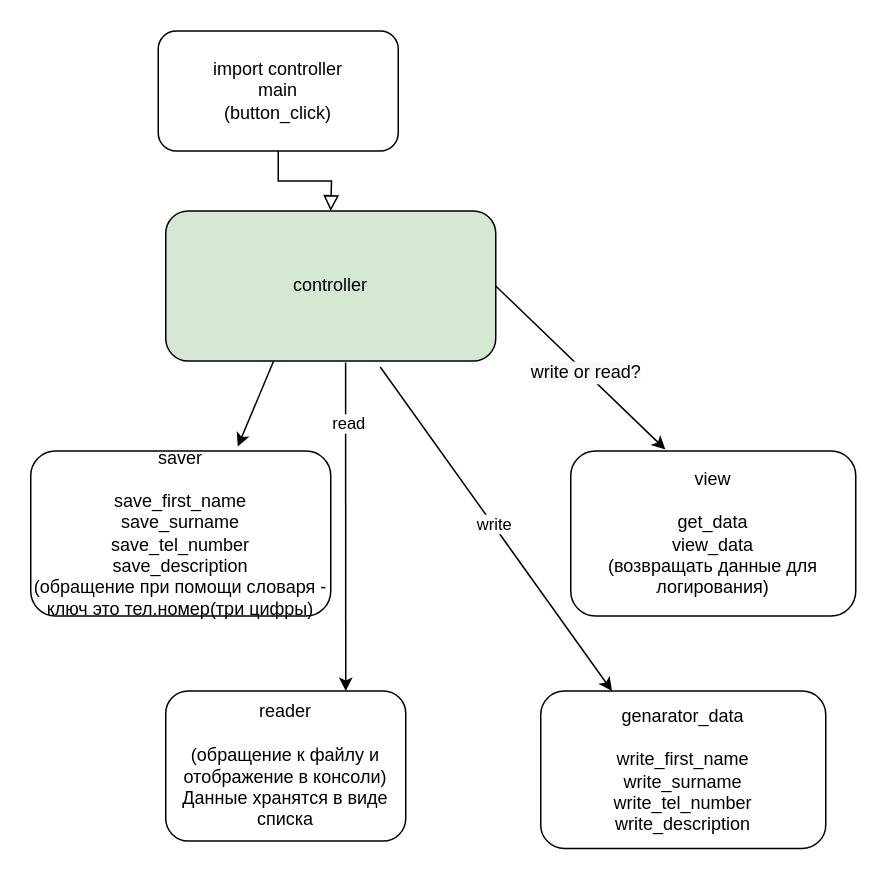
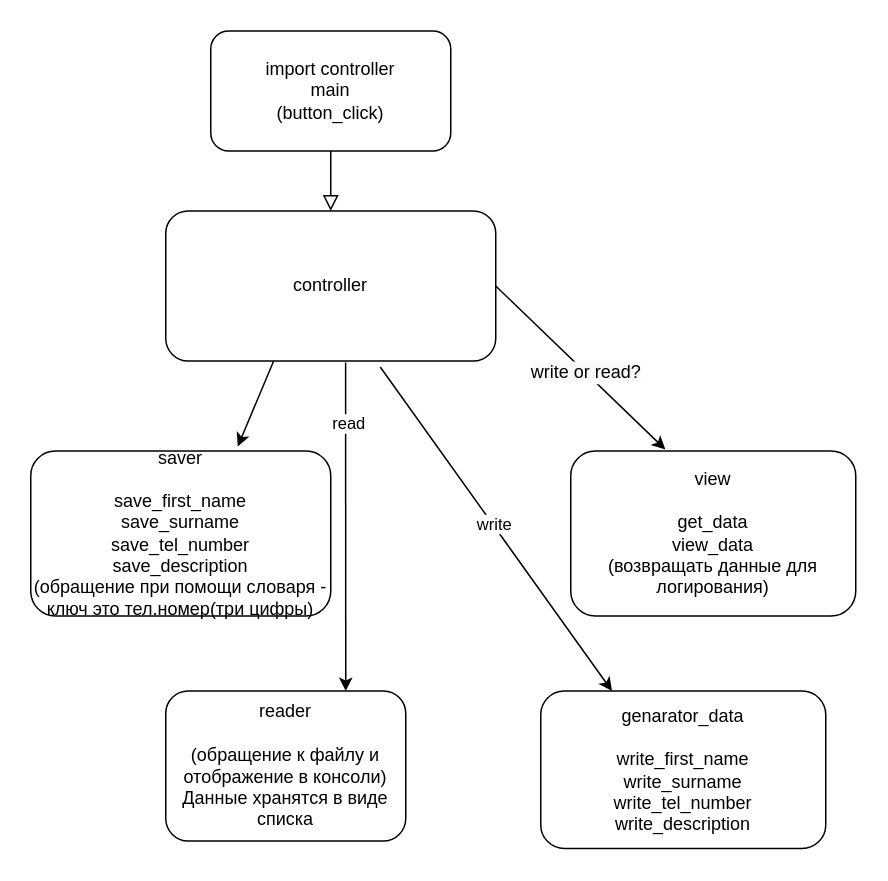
  <mxCell id="0" />
  <mxCell id="1" parent="0" />
  <mxCell id="2" value="" style="rounded=0;html=1;jettySize=auto;orthogonalLoop=1;fontSize=11;endArrow=block;endFill=0;endSize=8;strokeWidth=1;shadow=0;labelBackgroundColor=none;edgeStyle=orthogonalEdgeStyle;" parent="1" source="3" edge="1"><mxGeometry relative="1" as="geometry"><mxPoint x="220" y="140" as="targetPoint" /></mxGeometry></mxCell>
- <mxCell id="3" value="import controller&lt;br&gt;main&lt;br&gt;(button_click)" style="rounded=1;whiteSpace=wrap;html=1;fontSize=12;glass=0;strokeWidth=1;shadow=0;" parent="1" vertex="1"><mxGeometry x="105" y="20" width="160" height="80" as="geometry" /></mxCell>
- <mxCell id="4" value="controller&lt;br&gt;" style="rounded=1;whiteSpace=wrap;html=1;fillColor=#d5e8d4;" vertex="1" parent="1"><mxGeometry x="110" y="140" width="220" height="100" as="geometry" /></mxCell>
+ <mxCell id="3" value="import controller&lt;br&gt;main&lt;br&gt;(button_click)" style="rounded=1;whiteSpace=wrap;html=1;fontSize=12;glass=0;strokeWidth=1;shadow=0;" parent="1" vertex="1"><mxGeometry x="140" y="20" width="160" height="80" as="geometry" /></mxCell>
+ <mxCell id="4" value="controller&lt;br&gt;" style="rounded=1;whiteSpace=wrap;html=1;" vertex="1" parent="1"><mxGeometry x="110" y="140" width="220" height="100" as="geometry" /></mxCell>
  <mxCell id="5" value="view&lt;br&gt;&lt;br&gt;get_data&lt;br&gt;view_data&lt;br&gt;(возвращать данные для логирования)" style="rounded=1;whiteSpace=wrap;html=1;" vertex="1" parent="1"><mxGeometry x="380" y="300" width="190" height="110" as="geometry" /></mxCell>
  <mxCell id="6" value="saver&lt;br&gt;&lt;br&gt;save_first_name&lt;br&gt;save_surname&lt;br&gt;save_tel_number&lt;br&gt;save_description&lt;br&gt;(обращение при помощи словаря - ключ это тел.номер(три цифры)" style="rounded=1;whiteSpace=wrap;html=1;" vertex="1" parent="1"><mxGeometry x="20" y="300" width="200" height="110" as="geometry" /></mxCell>
  <mxCell id="7" value="" style="endArrow=classic;html=1;rounded=0;exitX=0.327;exitY=1;exitDx=0;exitDy=0;exitPerimeter=0;entryX=0.69;entryY=-0.027;entryDx=0;entryDy=0;entryPerimeter=0;" edge="1" parent="1" source="4" target="6"><mxGeometry width="50" height="50" relative="1" as="geometry"><mxPoint x="170" y="300" as="sourcePoint" /><mxPoint x="220" y="250" as="targetPoint" /></mxGeometry></mxCell>
  <mxCell id="8" value="&lt;span&gt;genarator_data&lt;br&gt;&lt;br&gt;write_first_name&lt;/span&gt;&lt;br&gt;&lt;span&gt;write_surname&lt;/span&gt;&lt;br&gt;&lt;span&gt;write_tel_number&lt;/span&gt;&lt;br&gt;&lt;span&gt;write_description&lt;/span&gt;" style="rounded=1;whiteSpace=wrap;html=1;" vertex="1" parent="1"><mxGeometry x="360" y="460" width="190" height="105" as="geometry" /></mxCell>
  <mxCell id="9" value="reader&lt;br&gt;&lt;br&gt;(обращение к файлу и отображение в консоли)&lt;br&gt;Данные хранятся в виде списка" style="rounded=1;whiteSpace=wrap;html=1;" vertex="1" parent="1"><mxGeometry x="110" y="460" width="160" height="100" as="geometry" /></mxCell>
  <mxCell id="10" value="" style="endArrow=classic;html=1;rounded=0;exitX=1;exitY=0.5;exitDx=0;exitDy=0;entryX=0.332;entryY=-0.009;entryDx=0;entryDy=0;entryPerimeter=0;" edge="1" parent="1" source="4" target="5"><mxGeometry width="50" height="50" relative="1" as="geometry"><mxPoint x="410" y="240" as="sourcePoint" /><mxPoint x="460" y="190" as="targetPoint" /></mxGeometry></mxCell>
  <mxCell id="11" value="&lt;span style=&quot;font-size: 12px ; background-color: rgb(248 , 249 , 250)&quot;&gt;write or read?&lt;/span&gt;" style="edgeLabel;html=1;align=center;verticalAlign=middle;resizable=0;points=[];" vertex="1" connectable="0" parent="10"><mxGeometry x="0.063" relative="1" as="geometry"><mxPoint as="offset" /></mxGeometry></mxCell>
  <mxCell id="12" value="" style="endArrow=classic;html=1;rounded=0;exitX=0.65;exitY=1.04;exitDx=0;exitDy=0;exitPerimeter=0;entryX=0.25;entryY=0;entryDx=0;entryDy=0;" edge="1" parent="1" source="4" target="8"><mxGeometry width="50" height="50" relative="1" as="geometry"><mxPoint x="270" y="390" as="sourcePoint" /><mxPoint x="320" y="340" as="targetPoint" /></mxGeometry></mxCell>
  <mxCell id="13" value="write" style="edgeLabel;html=1;align=center;verticalAlign=middle;resizable=0;points=[];" vertex="1" connectable="0" parent="12"><mxGeometry x="-0.034" relative="1" as="geometry"><mxPoint x="1" as="offset" /></mxGeometry></mxCell>
  <mxCell id="14" value="" style="endArrow=classic;html=1;rounded=0;exitX=0.545;exitY=1.01;exitDx=0;exitDy=0;exitPerimeter=0;entryX=0.75;entryY=0;entryDx=0;entryDy=0;" edge="1" parent="1" source="4" target="9"><mxGeometry width="50" height="50" relative="1" as="geometry"><mxPoint x="250" y="410" as="sourcePoint" /><mxPoint x="300" y="360" as="targetPoint" /></mxGeometry></mxCell>
  <mxCell id="15" value="read" style="edgeLabel;html=1;align=center;verticalAlign=middle;resizable=0;points=[];" vertex="1" connectable="0" parent="14"><mxGeometry x="-0.626" y="2" relative="1" as="geometry"><mxPoint as="offset" /></mxGeometry></mxCell>
